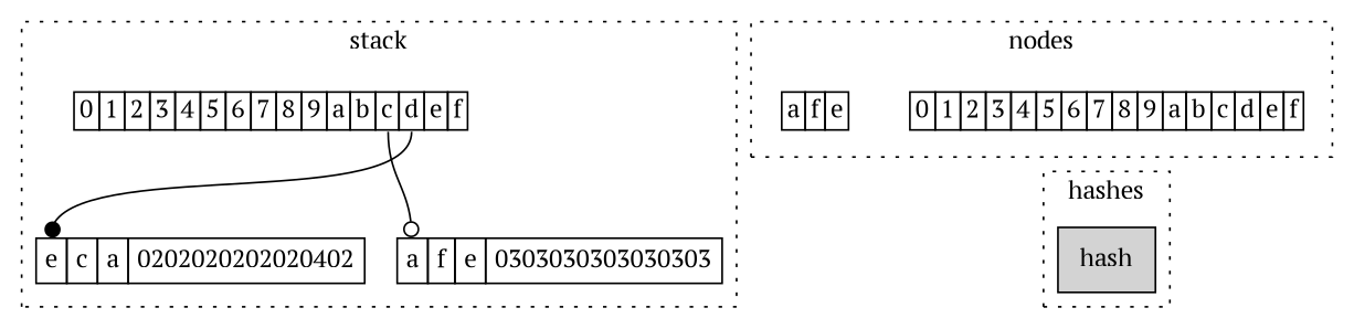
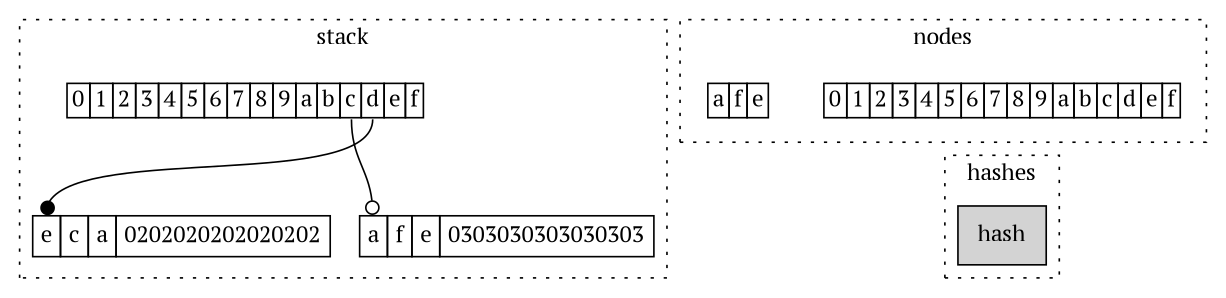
  digraph {
    fontname="PT Serif"
    node [shape=none fontname="PT Serif"]
    edge [style=solid fontname="PT Serif"]
    n1 [label=<<table border="0" cellborder="1" cellspacing="0"><tr><td port="0">0</td><td port="1">1</td><td port="2">2</td><td port="3">3</td><td port="4">4</td><td port="5">5</td><td port="6">6</td><td port="7">7</td><td port="8">8</td><td port="9">9</td><td port="10">a</td><td port="11">b</td><td port="12">c</td><td port="13">d</td><td port="14">e</td><td port="15">f</td></tr></table>>]
    n2 [label=<<table border="0" cellborder="1" cellspacing="0" cellpadding="4"><tr><td port="0">a</td><td port="1">f</td><td port="2">e</td><td>0303030303030303</td></tr></table>> margin=0]
-   n3 [label=<<table border="0" cellborder="1" cellspacing="0" cellpadding="4"><tr><td port="0">e</td><td port="1">c</td><td port="2">a</td><td>0202020202020402</td></tr></table>> margin=0]
+   n3 [label=<<table border="0" cellborder="1" cellspacing="0" cellpadding="4"><tr><td port="0">e</td><td port="1">c</td><td port="2">a</td><td>0202020202020202</td></tr></table>> margin=0]
    n4 [label=<<table border="0" cellborder="1" cellspacing="0"><tr><td port="0">0</td><td port="1">1</td><td port="2">2</td><td port="3">3</td><td port="4">4</td><td port="5">5</td><td port="6">6</td><td port="7">7</td><td port="8">8</td><td port="9">9</td><td port="10">a</td><td port="11">b</td><td port="12">c</td><td port="13">d</td><td port="14">e</td><td port="15">f</td></tr></table>>]
    n5 [label=<<table border="0" cellspacing="0" cellborder="1"><tr><td port="0">a</td><td port="1">f</td><td port="2">e</td></tr></table>>]
    hash [shape=box style=filled fillcolor=lightgrey]
    subgraph cluster_1 {
      label=stack
      style=dotted
      n1
      n2
      n3
    }
    subgraph cluster_2 {
      label=nodes
      style=dotted
      n4
      n5
    }
    subgraph cluster_3 {
      label=hashes
      style=dotted
      hash
    }
    n1 -> n2 [headport=0 tailport=12 arrowhead=odot]
    n1 -> n3 [headport=0 tailport=13 arrowhead=dot]
    n4 -> n2 [style=invis]
    n4 -> hash [style=invis]
  }
